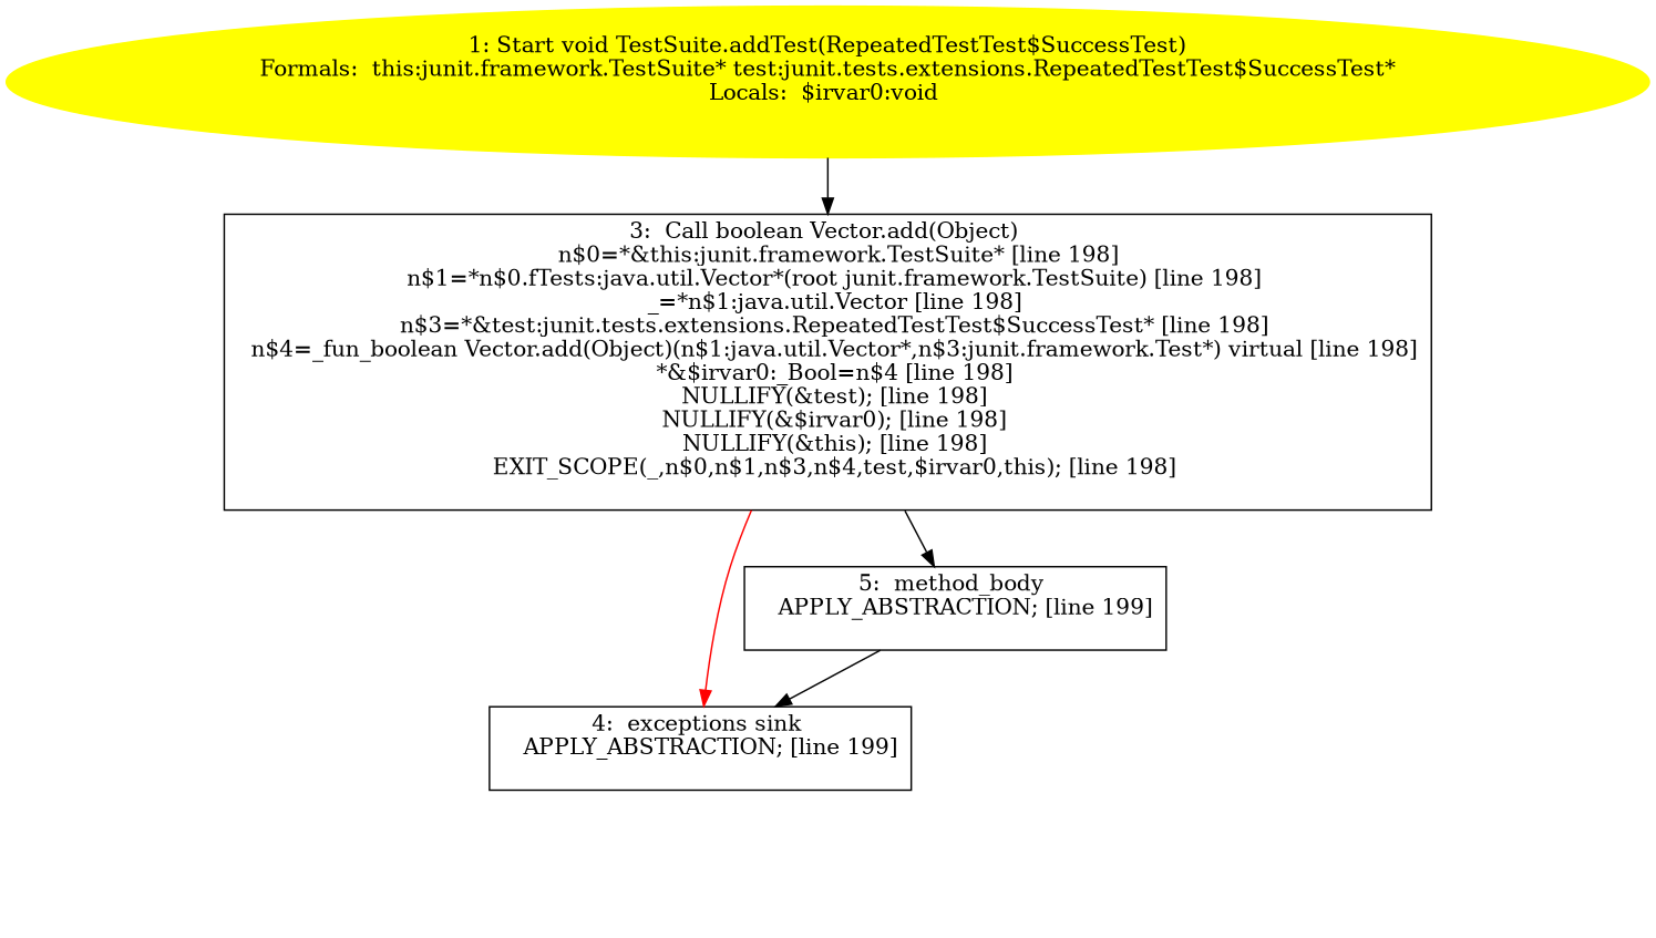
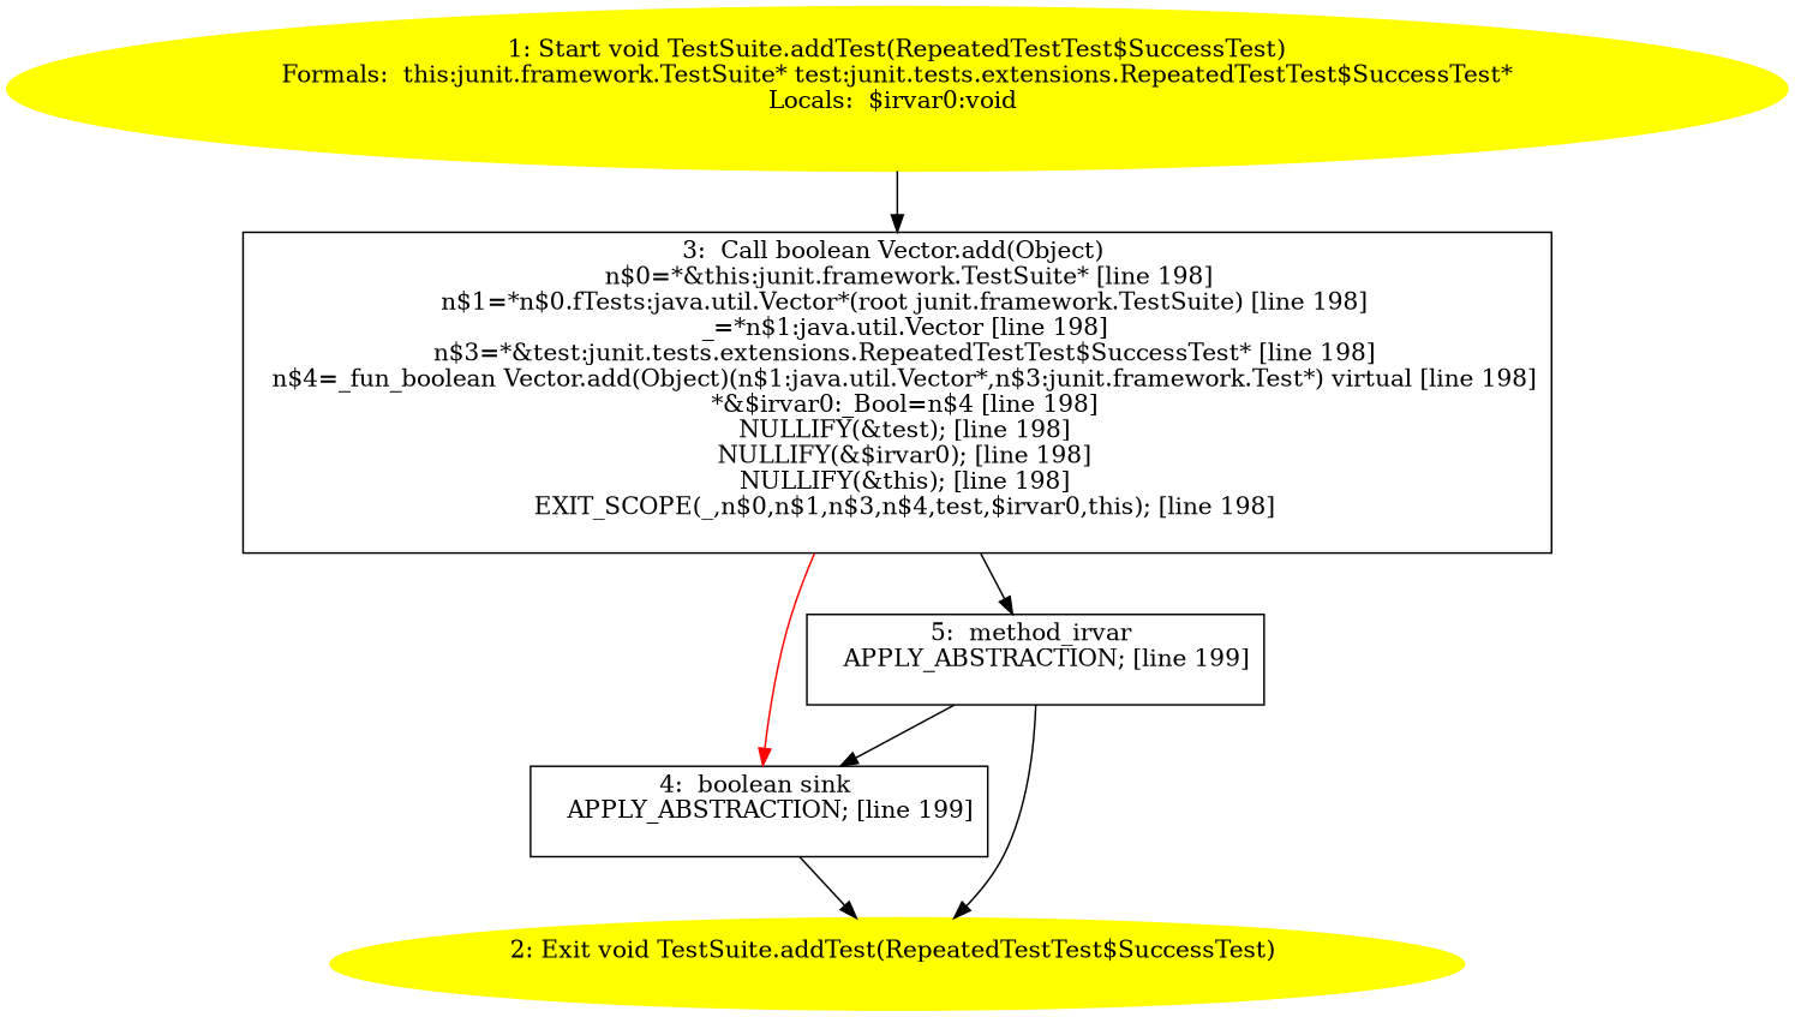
  digraph {
    node [shape=box]
    n1 [color=yellow label="1: Start void TestSuite.addTest(RepeatedTestTest$SuccessTest)\nFormals:  this:junit.framework.TestSuite* test:junit.tests.extensions.RepeatedTestTest$SuccessTest*\nLocals:  $irvar0:void \n  " style=filled shape=""]
    n2 [label="3:  Call boolean Vector.add(Object) \n   n$0=*&this:junit.framework.TestSuite* [line 198]\n  n$1=*n$0.fTests:java.util.Vector*(root junit.framework.TestSuite) [line 198]\n  _=*n$1:java.util.Vector [line 198]\n  n$3=*&test:junit.tests.extensions.RepeatedTestTest$SuccessTest* [line 198]\n  n$4=_fun_boolean Vector.add(Object)(n$1:java.util.Vector*,n$3:junit.framework.Test*) virtual [line 198]\n  *&$irvar0:_Bool=n$4 [line 198]\n  NULLIFY(&test); [line 198]\n  NULLIFY(&$irvar0); [line 198]\n  NULLIFY(&this); [line 198]\n  EXIT_SCOPE(_,n$0,n$1,n$3,n$4,test,$irvar0,this); [line 198]\n "]
-   n3 [label="5:  method_body \n   APPLY_ABSTRACTION; [line 199]\n "]
-   n4 [label="4:  exceptions sink \n   APPLY_ABSTRACTION; [line 199]\n "]
+   n3 [label="5:  method_irvar \n   APPLY_ABSTRACTION; [line 199]\n "]
+   n4 [label="4:  boolean sink \n   APPLY_ABSTRACTION; [line 199]\n "]
+   n5 [color=yellow label="2: Exit void TestSuite.addTest(RepeatedTestTest$SuccessTest) \n  " style=filled shape=""]
    n1 -> n2
    n2 -> n3
    n2 -> n4 [color=red]
    n3 -> n4 [color=black]
+   n3 -> n5
+   n4 -> n5
  }
